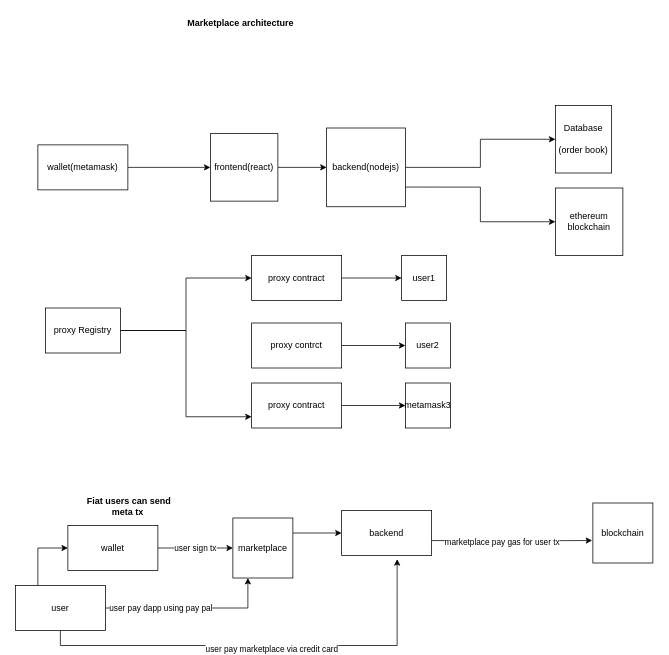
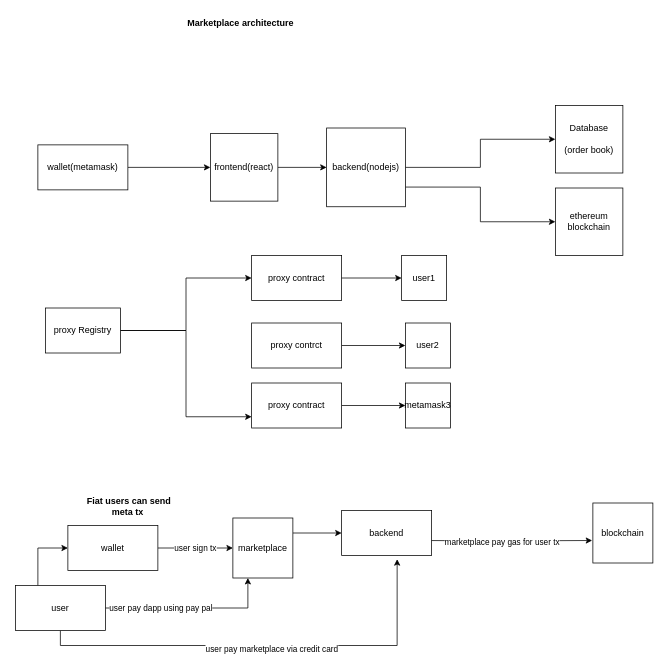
  <mxCell id="0" />
  <mxCell id="1" parent="0" />
  <mxCell id="2" style="edgeStyle=orthogonalEdgeStyle;rounded=0;orthogonalLoop=1;jettySize=auto;html=1;exitX=1;exitY=0.5;exitDx=0;exitDy=0;entryX=0;entryY=0.5;entryDx=0;entryDy=0;" parent="1" source="4" target="34" edge="1"><mxGeometry relative="1" as="geometry" /></mxCell>
  <mxCell id="3" style="edgeStyle=orthogonalEdgeStyle;rounded=0;orthogonalLoop=1;jettySize=auto;html=1;exitX=1;exitY=0.5;exitDx=0;exitDy=0;entryX=0;entryY=0.75;entryDx=0;entryDy=0;" parent="1" source="4" target="8" edge="1"><mxGeometry relative="1" as="geometry" /></mxCell>
  <mxCell id="4" value="proxy Registry" style="rounded=0;whiteSpace=wrap;html=1;" parent="1" vertex="1"><mxGeometry x="60" y="410" width="100" height="60" as="geometry" /></mxCell>
  <mxCell id="5" style="edgeStyle=orthogonalEdgeStyle;rounded=0;orthogonalLoop=1;jettySize=auto;html=1;exitX=1;exitY=0.5;exitDx=0;exitDy=0;entryX=0;entryY=0.5;entryDx=0;entryDy=0;" edge="1" parent="1" source="6" target="37"><mxGeometry relative="1" as="geometry" /></mxCell>
  <mxCell id="6" value="proxy contrct" style="rounded=0;whiteSpace=wrap;html=1;" parent="1" vertex="1"><mxGeometry x="335" y="430" width="120" height="60" as="geometry" /></mxCell>
  <mxCell id="7" style="edgeStyle=orthogonalEdgeStyle;rounded=0;orthogonalLoop=1;jettySize=auto;html=1;exitX=1;exitY=0.5;exitDx=0;exitDy=0;entryX=0;entryY=0.5;entryDx=0;entryDy=0;" edge="1" parent="1" source="8" target="38"><mxGeometry relative="1" as="geometry" /></mxCell>
  <mxCell id="8" value="proxy contract" style="rounded=0;whiteSpace=wrap;html=1;" parent="1" vertex="1"><mxGeometry x="335" y="510" width="120" height="60" as="geometry" /></mxCell>
  <mxCell id="9" value="" style="edgeStyle=orthogonalEdgeStyle;rounded=0;orthogonalLoop=1;jettySize=auto;html=1;" parent="1" source="10" target="12" edge="1"><mxGeometry relative="1" as="geometry" /></mxCell>
  <mxCell id="10" value="wallet(metamask)" style="rounded=0;whiteSpace=wrap;html=1;" parent="1" vertex="1"><mxGeometry x="50" y="192.5" width="120" height="60" as="geometry" /></mxCell>
  <mxCell id="11" value="" style="edgeStyle=orthogonalEdgeStyle;rounded=0;orthogonalLoop=1;jettySize=auto;html=1;" parent="1" source="12" target="15" edge="1"><mxGeometry relative="1" as="geometry" /></mxCell>
  <mxCell id="12" value="frontend(react)" style="whiteSpace=wrap;html=1;aspect=fixed;" parent="1" vertex="1"><mxGeometry x="280" y="177.5" width="90" height="90" as="geometry" /></mxCell>
  <mxCell id="13" style="edgeStyle=orthogonalEdgeStyle;rounded=0;orthogonalLoop=1;jettySize=auto;html=1;" parent="1" source="15" target="16" edge="1"><mxGeometry relative="1" as="geometry" /></mxCell>
  <mxCell id="14" style="edgeStyle=orthogonalEdgeStyle;rounded=0;orthogonalLoop=1;jettySize=auto;html=1;exitX=1;exitY=0.75;exitDx=0;exitDy=0;" parent="1" source="15" target="17" edge="1"><mxGeometry relative="1" as="geometry" /></mxCell>
  <mxCell id="15" value="backend(nodejs)" style="whiteSpace=wrap;html=1;aspect=fixed;" parent="1" vertex="1"><mxGeometry x="435" y="170" width="105" height="105" as="geometry" /></mxCell>
- <mxCell id="16" value="&lt;div&gt;Database&lt;/div&gt;&lt;div&gt;&lt;br&gt;&lt;/div&gt;&lt;div&gt;(order book)&lt;br&gt;&lt;/div&gt;" style="whiteSpace=wrap;html=1;aspect=fixed;" parent="1" vertex="1"><mxGeometry x="740" y="140" width="75" height="90" as="geometry" /></mxCell>
+ <mxCell id="16" value="&lt;div&gt;Database&lt;/div&gt;&lt;div&gt;&lt;br&gt;&lt;/div&gt;&lt;div&gt;(order book)&lt;br&gt;&lt;/div&gt;" style="whiteSpace=wrap;html=1;aspect=fixed;" parent="1" vertex="1"><mxGeometry x="740" y="140" width="90" height="90" as="geometry" /></mxCell>
  <mxCell id="17" value="&lt;div&gt;ethereum&lt;/div&gt;&lt;div&gt;blockchain&lt;/div&gt;" style="whiteSpace=wrap;html=1;aspect=fixed;" parent="1" vertex="1"><mxGeometry x="740" y="250" width="90" height="90" as="geometry" /></mxCell>
  <mxCell id="18" value="&lt;div&gt;&lt;b&gt;Marketplace architecture&lt;/b&gt;&lt;/div&gt;" style="text;html=1;align=center;verticalAlign=middle;resizable=0;points=[];autosize=1;strokeColor=none;fillColor=none;" parent="1" vertex="1"><mxGeometry x="240" y="20" width="160" height="20" as="geometry" /></mxCell>
  <mxCell id="19" style="edgeStyle=orthogonalEdgeStyle;rounded=0;orthogonalLoop=1;jettySize=auto;html=1;exitX=1;exitY=0.5;exitDx=0;exitDy=0;entryX=-0.012;entryY=0.625;entryDx=0;entryDy=0;entryPerimeter=0;" parent="1" edge="1" target="27"><mxGeometry relative="1" as="geometry"><mxPoint x="560" y="720" as="sourcePoint" /><mxPoint x="760" y="720" as="targetPoint" /></mxGeometry></mxCell>
  <mxCell id="20" value="marketplace pay gas for user tx " style="edgeLabel;html=1;align=center;verticalAlign=middle;resizable=0;points=[];" parent="19" vertex="1" connectable="0"><mxGeometry x="-0.383" y="-2" relative="1" as="geometry"><mxPoint x="38" as="offset" /></mxGeometry></mxCell>
  <mxCell id="21" value="backend" style="rounded=0;whiteSpace=wrap;html=1;" parent="1" vertex="1"><mxGeometry x="455" y="680" width="120" height="60" as="geometry" /></mxCell>
  <mxCell id="22" value="&lt;b&gt;&amp;nbsp;Fiat users can send meta tx&lt;/b&gt;" style="text;html=1;strokeColor=none;fillColor=none;align=center;verticalAlign=middle;whiteSpace=wrap;rounded=0;" parent="1" vertex="1"><mxGeometry x="100" y="660" width="140" height="30" as="geometry" /></mxCell>
  <mxCell id="23" value="user sign tx" style="edgeStyle=orthogonalEdgeStyle;rounded=0;orthogonalLoop=1;jettySize=auto;html=1;entryX=0;entryY=0.5;entryDx=0;entryDy=0;" parent="1" source="24" target="26" edge="1"><mxGeometry relative="1" as="geometry" /></mxCell>
  <mxCell id="24" value="wallet" style="rounded=0;whiteSpace=wrap;html=1;" parent="1" vertex="1"><mxGeometry x="90" y="700" width="120" height="60" as="geometry" /></mxCell>
  <mxCell id="25" style="edgeStyle=orthogonalEdgeStyle;rounded=0;orthogonalLoop=1;jettySize=auto;html=1;exitX=1;exitY=0.25;exitDx=0;exitDy=0;entryX=0;entryY=0.5;entryDx=0;entryDy=0;" parent="1" source="26" target="21" edge="1"><mxGeometry relative="1" as="geometry" /></mxCell>
  <mxCell id="26" value="marketplace" style="whiteSpace=wrap;html=1;aspect=fixed;" parent="1" vertex="1"><mxGeometry x="310" y="690" width="80" height="80" as="geometry" /></mxCell>
  <mxCell id="27" value="blockchain" style="whiteSpace=wrap;html=1;aspect=fixed;" parent="1" vertex="1"><mxGeometry x="790" y="670" width="80" height="80" as="geometry" /></mxCell>
  <mxCell id="28" style="edgeStyle=orthogonalEdgeStyle;rounded=0;orthogonalLoop=1;jettySize=auto;html=1;exitX=1;exitY=0.5;exitDx=0;exitDy=0;entryX=0.25;entryY=1;entryDx=0;entryDy=0;" parent="1" source="33" target="26" edge="1"><mxGeometry relative="1" as="geometry" /></mxCell>
  <mxCell id="29" value="user pay dapp using pay pal" style="edgeLabel;html=1;align=center;verticalAlign=middle;resizable=0;points=[];" parent="28" vertex="1" connectable="0"><mxGeometry x="-0.368" y="1" relative="1" as="geometry"><mxPoint as="offset" /></mxGeometry></mxCell>
  <mxCell id="30" style="edgeStyle=orthogonalEdgeStyle;rounded=0;orthogonalLoop=1;jettySize=auto;html=1;exitX=0.25;exitY=0;exitDx=0;exitDy=0;entryX=0;entryY=0.5;entryDx=0;entryDy=0;" parent="1" source="33" target="24" edge="1"><mxGeometry relative="1" as="geometry" /></mxCell>
  <mxCell id="31" style="edgeStyle=orthogonalEdgeStyle;rounded=0;orthogonalLoop=1;jettySize=auto;html=1;exitX=0.5;exitY=1;exitDx=0;exitDy=0;entryX=0.617;entryY=1.083;entryDx=0;entryDy=0;entryPerimeter=0;" edge="1" parent="1" source="33" target="21"><mxGeometry relative="1" as="geometry" /></mxCell>
  <mxCell id="32" value="user pay marketplace via credit card" style="edgeLabel;html=1;align=center;verticalAlign=middle;resizable=0;points=[];" vertex="1" connectable="0" parent="31"><mxGeometry x="0.031" y="-4" relative="1" as="geometry"><mxPoint as="offset" /></mxGeometry></mxCell>
  <mxCell id="33" value="user" style="rounded=0;whiteSpace=wrap;html=1;" parent="1" vertex="1"><mxGeometry y="780" width="120" height="60" as="geometry" x="20" /></mxCell>
  <mxCell id="34" value="proxy contract" style="rounded=0;whiteSpace=wrap;html=1;" parent="1" vertex="1"><mxGeometry x="335" y="340" width="120" height="60" as="geometry" /></mxCell>
  <mxCell id="35" value="user1" style="whiteSpace=wrap;html=1;aspect=fixed;" vertex="1" parent="1"><mxGeometry x="535" y="340" width="60" height="60" as="geometry" /></mxCell>
  <mxCell id="36" value="" style="edgeStyle=orthogonalEdgeStyle;rounded=0;orthogonalLoop=1;jettySize=auto;html=1;" edge="1" parent="1" source="34" target="35"><mxGeometry relative="1" as="geometry" /></mxCell>
  <mxCell id="37" value="user2" style="whiteSpace=wrap;html=1;aspect=fixed;" vertex="1" parent="1"><mxGeometry x="540" y="430" width="60" height="60" as="geometry" /></mxCell>
  <mxCell id="38" value="metamask3" style="whiteSpace=wrap;html=1;aspect=fixed;" vertex="1" parent="1"><mxGeometry x="540" y="510" width="60" height="60" as="geometry" /></mxCell>
